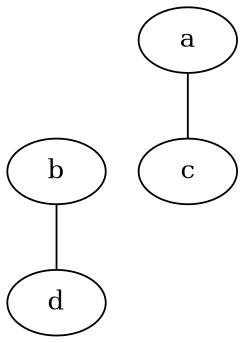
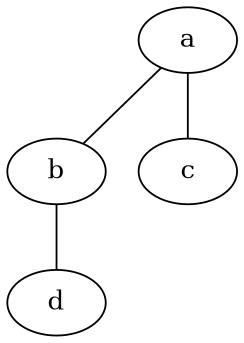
  graph {
    source=a
    a
    b
    c
    d
+   a -- b [weight=123.4]
    a -- c [weight=212.1]
    b -- d [weight=0.32]
  }
